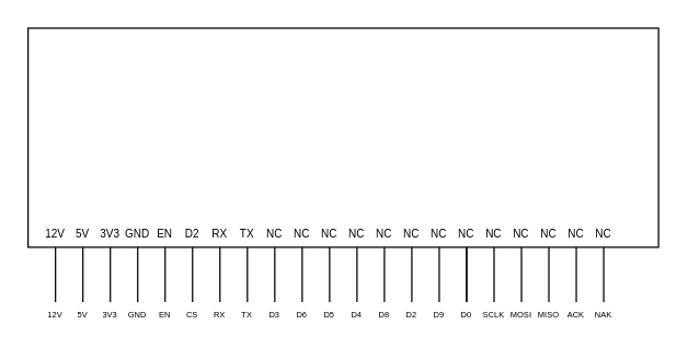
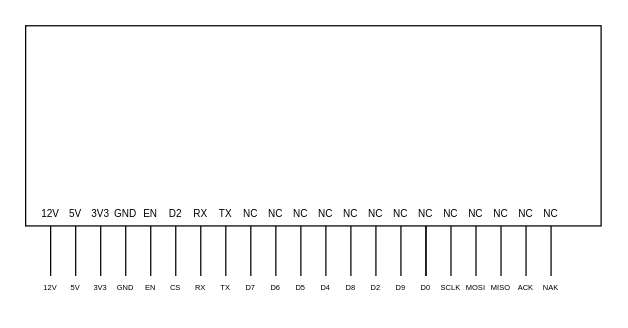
  <mxCell id="0" />
  <mxCell id="1" parent="0" />
  <mxCell id="2" value="" style="rounded=0;whiteSpace=wrap;html=1;" vertex="1" parent="1"><mxGeometry x="20" y="20" width="460" height="160" as="geometry" /></mxCell>
  <mxCell id="3" value="" style="endArrow=none;html=1;" edge="1" parent="1"><mxGeometry width="50" height="50" relative="1" as="geometry"><mxPoint x="40" y="220" as="sourcePoint" /><mxPoint x="40" y="180" as="targetPoint" /></mxGeometry></mxCell>
  <mxCell id="4" value="" style="endArrow=none;html=1;" edge="1" parent="1"><mxGeometry width="50" height="50" relative="1" as="geometry"><mxPoint x="60" y="220" as="sourcePoint" /><mxPoint x="60" y="180" as="targetPoint" /></mxGeometry></mxCell>
  <mxCell id="5" value="" style="endArrow=none;html=1;" edge="1" parent="1"><mxGeometry width="50" height="50" relative="1" as="geometry"><mxPoint x="80" y="220" as="sourcePoint" /><mxPoint x="80" y="180" as="targetPoint" /></mxGeometry></mxCell>
  <mxCell id="6" value="" style="endArrow=none;html=1;" edge="1" parent="1"><mxGeometry width="50" height="50" relative="1" as="geometry"><mxPoint x="100" y="220" as="sourcePoint" /><mxPoint x="100" y="180" as="targetPoint" /></mxGeometry></mxCell>
  <mxCell id="7" value="" style="endArrow=none;html=1;" edge="1" parent="1"><mxGeometry width="50" height="50" relative="1" as="geometry"><mxPoint x="120" y="220" as="sourcePoint" /><mxPoint x="120" y="180" as="targetPoint" /></mxGeometry></mxCell>
  <mxCell id="8" value="" style="endArrow=none;html=1;" edge="1" parent="1"><mxGeometry width="50" height="50" relative="1" as="geometry"><mxPoint x="140" y="220" as="sourcePoint" /><mxPoint x="140" y="180" as="targetPoint" /></mxGeometry></mxCell>
  <mxCell id="9" value="" style="endArrow=none;html=1;" edge="1" parent="1"><mxGeometry width="50" height="50" relative="1" as="geometry"><mxPoint x="160" y="220" as="sourcePoint" /><mxPoint x="160" y="180" as="targetPoint" /></mxGeometry></mxCell>
  <mxCell id="10" value="" style="endArrow=none;html=1;" edge="1" parent="1"><mxGeometry width="50" height="50" relative="1" as="geometry"><mxPoint x="180" y="220" as="sourcePoint" /><mxPoint x="180" y="180" as="targetPoint" /></mxGeometry></mxCell>
  <mxCell id="11" value="" style="endArrow=none;html=1;" edge="1" parent="1"><mxGeometry width="50" height="50" relative="1" as="geometry"><mxPoint x="200" y="220" as="sourcePoint" /><mxPoint x="200" y="180" as="targetPoint" /></mxGeometry></mxCell>
  <mxCell id="12" value="" style="endArrow=none;html=1;" edge="1" parent="1"><mxGeometry width="50" height="50" relative="1" as="geometry"><mxPoint x="220" y="220" as="sourcePoint" /><mxPoint x="220" y="180" as="targetPoint" /></mxGeometry></mxCell>
  <mxCell id="13" value="" style="endArrow=none;html=1;" edge="1" parent="1"><mxGeometry width="50" height="50" relative="1" as="geometry"><mxPoint x="240" y="220" as="sourcePoint" /><mxPoint x="240" y="180" as="targetPoint" /></mxGeometry></mxCell>
  <mxCell id="14" value="" style="endArrow=none;html=1;" edge="1" parent="1"><mxGeometry width="50" height="50" relative="1" as="geometry"><mxPoint x="260" y="220" as="sourcePoint" /><mxPoint x="260" y="180" as="targetPoint" /></mxGeometry></mxCell>
  <mxCell id="15" value="12V" style="text;html=1;strokeColor=none;fillColor=none;align=center;verticalAlign=middle;whiteSpace=wrap;rounded=0;fontSize=8;" vertex="1" parent="1"><mxGeometry x="30" y="160" width="20" height="20" as="geometry" /></mxCell>
  <mxCell id="16" value="5V" style="text;html=1;strokeColor=none;fillColor=none;align=center;verticalAlign=middle;whiteSpace=wrap;rounded=0;fontSize=8;" vertex="1" parent="1"><mxGeometry x="50" y="160" width="20" height="20" as="geometry" /></mxCell>
  <mxCell id="17" value="3V3" style="text;html=1;strokeColor=none;fillColor=none;align=center;verticalAlign=middle;whiteSpace=wrap;rounded=0;fontSize=8;" vertex="1" parent="1"><mxGeometry x="70" y="160" width="20" height="20" as="geometry" /></mxCell>
  <mxCell id="18" value="GND" style="text;html=1;strokeColor=none;fillColor=none;align=center;verticalAlign=middle;whiteSpace=wrap;rounded=0;fontSize=8;" vertex="1" parent="1"><mxGeometry x="90" y="160" width="20" height="20" as="geometry" /></mxCell>
  <mxCell id="19" value="EN" style="text;html=1;strokeColor=none;fillColor=none;align=center;verticalAlign=middle;whiteSpace=wrap;rounded=0;fontSize=8;" vertex="1" parent="1"><mxGeometry x="110" y="160" width="20" height="20" as="geometry" /></mxCell>
  <mxCell id="20" value="D2" style="text;html=1;strokeColor=none;fillColor=none;align=center;verticalAlign=middle;whiteSpace=wrap;rounded=0;fontSize=8;" vertex="1" parent="1"><mxGeometry x="130" y="160" width="20" height="20" as="geometry" /></mxCell>
  <mxCell id="21" value="RX" style="text;html=1;strokeColor=none;fillColor=none;align=center;verticalAlign=middle;whiteSpace=wrap;rounded=0;fontSize=8;" vertex="1" parent="1"><mxGeometry x="150" y="160" width="20" height="20" as="geometry" /></mxCell>
  <mxCell id="22" value="TX" style="text;html=1;strokeColor=none;fillColor=none;align=center;verticalAlign=middle;whiteSpace=wrap;rounded=0;fontSize=8;" vertex="1" parent="1"><mxGeometry x="170" y="160" width="20" height="20" as="geometry" /></mxCell>
  <mxCell id="23" value="" style="endArrow=none;html=1;" edge="1" parent="1"><mxGeometry width="50" height="50" relative="1" as="geometry"><mxPoint x="280" y="220" as="sourcePoint" /><mxPoint x="280" y="180" as="targetPoint" /></mxGeometry></mxCell>
  <mxCell id="24" value="" style="endArrow=none;html=1;" edge="1" parent="1"><mxGeometry width="50" height="50" relative="1" as="geometry"><mxPoint x="300" y="220" as="sourcePoint" /><mxPoint x="300" y="180" as="targetPoint" /></mxGeometry></mxCell>
  <mxCell id="25" value="" style="endArrow=none;html=1;" edge="1" parent="1"><mxGeometry width="50" height="50" relative="1" as="geometry"><mxPoint x="320" y="220" as="sourcePoint" /><mxPoint x="320" y="180" as="targetPoint" /></mxGeometry></mxCell>
  <mxCell id="26" value="" style="endArrow=none;html=1;" edge="1" parent="1"><mxGeometry width="50" height="50" relative="1" as="geometry"><mxPoint x="340" y="220" as="sourcePoint" /><mxPoint x="340" y="180" as="targetPoint" /></mxGeometry></mxCell>
  <mxCell id="27" value="" style="endArrow=none;html=1;" edge="1" parent="1"><mxGeometry width="50" height="50" relative="1" as="geometry"><mxPoint x="340" y="220" as="sourcePoint" /><mxPoint x="340" y="180" as="targetPoint" /></mxGeometry></mxCell>
  <mxCell id="28" value="" style="endArrow=none;html=1;" edge="1" parent="1"><mxGeometry width="50" height="50" relative="1" as="geometry"><mxPoint x="360" y="220" as="sourcePoint" /><mxPoint x="360" y="180" as="targetPoint" /></mxGeometry></mxCell>
  <mxCell id="29" value="" style="endArrow=none;html=1;" edge="1" parent="1"><mxGeometry width="50" height="50" relative="1" as="geometry"><mxPoint x="380" y="220" as="sourcePoint" /><mxPoint x="380" y="180" as="targetPoint" /></mxGeometry></mxCell>
  <mxCell id="30" value="" style="endArrow=none;html=1;" edge="1" parent="1"><mxGeometry width="50" height="50" relative="1" as="geometry"><mxPoint x="400" y="220" as="sourcePoint" /><mxPoint x="400" y="180" as="targetPoint" /></mxGeometry></mxCell>
  <mxCell id="31" value="" style="endArrow=none;html=1;" edge="1" parent="1"><mxGeometry width="50" height="50" relative="1" as="geometry"><mxPoint x="420" y="220" as="sourcePoint" /><mxPoint x="420" y="180" as="targetPoint" /></mxGeometry></mxCell>
  <mxCell id="32" value="" style="endArrow=none;html=1;" edge="1" parent="1"><mxGeometry width="50" height="50" relative="1" as="geometry"><mxPoint x="440" y="220" as="sourcePoint" /><mxPoint x="440" y="180" as="targetPoint" /></mxGeometry></mxCell>
  <mxCell id="33" value="12V" style="text;html=1;strokeColor=none;fillColor=none;align=center;verticalAlign=middle;whiteSpace=wrap;rounded=0;fontSize=6;" vertex="1" parent="1"><mxGeometry x="30" y="220" width="20" height="20" as="geometry" /></mxCell>
  <mxCell id="34" value="5V" style="text;html=1;strokeColor=none;fillColor=none;align=center;verticalAlign=middle;whiteSpace=wrap;rounded=0;fontSize=6;" vertex="1" parent="1"><mxGeometry x="50" y="220" width="20" height="20" as="geometry" /></mxCell>
  <mxCell id="35" value="3V3" style="text;html=1;strokeColor=none;fillColor=none;align=center;verticalAlign=middle;whiteSpace=wrap;rounded=0;fontSize=6;" vertex="1" parent="1"><mxGeometry x="70" y="220" width="20" height="20" as="geometry" /></mxCell>
  <mxCell id="36" value="GND" style="text;html=1;strokeColor=none;fillColor=none;align=center;verticalAlign=middle;whiteSpace=wrap;rounded=0;fontSize=6;" vertex="1" parent="1"><mxGeometry x="90" y="220" width="20" height="20" as="geometry" /></mxCell>
  <mxCell id="37" value="EN" style="text;html=1;strokeColor=none;fillColor=none;align=center;verticalAlign=middle;whiteSpace=wrap;rounded=0;fontSize=6;" vertex="1" parent="1"><mxGeometry x="110" y="220" width="20" height="20" as="geometry" /></mxCell>
  <mxCell id="38" value="CS" style="text;html=1;strokeColor=none;fillColor=none;align=center;verticalAlign=middle;whiteSpace=wrap;rounded=0;fontSize=6;" vertex="1" parent="1"><mxGeometry x="130" y="220" width="20" height="20" as="geometry" /></mxCell>
  <mxCell id="39" value="RX" style="text;html=1;strokeColor=none;fillColor=none;align=center;verticalAlign=middle;whiteSpace=wrap;rounded=0;fontSize=6;" vertex="1" parent="1"><mxGeometry x="150" y="220" width="20" height="20" as="geometry" /></mxCell>
  <mxCell id="40" value="TX" style="text;html=1;strokeColor=none;fillColor=none;align=center;verticalAlign=middle;whiteSpace=wrap;rounded=0;fontSize=6;" vertex="1" parent="1"><mxGeometry x="170" y="220" width="20" height="20" as="geometry" /></mxCell>
- <mxCell id="41" value="D3" style="text;html=1;strokeColor=none;fillColor=none;align=center;verticalAlign=middle;whiteSpace=wrap;rounded=0;fontSize=6;" vertex="1" parent="1"><mxGeometry x="190" y="220" width="20" height="20" as="geometry" /></mxCell>
+ <mxCell id="41" value="D7" style="text;html=1;strokeColor=none;fillColor=none;align=center;verticalAlign=middle;whiteSpace=wrap;rounded=0;fontSize=6;" vertex="1" parent="1"><mxGeometry x="190" y="220" width="20" height="20" as="geometry" /></mxCell>
  <mxCell id="42" value="D6" style="text;html=1;strokeColor=none;fillColor=none;align=center;verticalAlign=middle;whiteSpace=wrap;rounded=0;fontSize=6;" vertex="1" parent="1"><mxGeometry x="210" y="220" width="20" height="20" as="geometry" /></mxCell>
  <mxCell id="43" value="D5" style="text;html=1;strokeColor=none;fillColor=none;align=center;verticalAlign=middle;whiteSpace=wrap;rounded=0;fontSize=6;" vertex="1" parent="1"><mxGeometry x="230" y="220" width="20" height="20" as="geometry" /></mxCell>
  <mxCell id="44" value="D4" style="text;html=1;strokeColor=none;fillColor=none;align=center;verticalAlign=middle;whiteSpace=wrap;rounded=0;fontSize=6;" vertex="1" parent="1"><mxGeometry x="250" y="220" width="20" height="20" as="geometry" /></mxCell>
  <mxCell id="45" value="D8" style="text;html=1;strokeColor=none;fillColor=none;align=center;verticalAlign=middle;whiteSpace=wrap;rounded=0;fontSize=6;" vertex="1" parent="1"><mxGeometry x="270" y="220" width="20" height="20" as="geometry" /></mxCell>
  <mxCell id="46" value="D2" style="text;html=1;strokeColor=none;fillColor=none;align=center;verticalAlign=middle;whiteSpace=wrap;rounded=0;fontSize=6;" vertex="1" parent="1"><mxGeometry x="290" y="220" width="20" height="20" as="geometry" /></mxCell>
  <mxCell id="47" value="D9" style="text;html=1;strokeColor=none;fillColor=none;align=center;verticalAlign=middle;whiteSpace=wrap;rounded=0;fontSize=6;" vertex="1" parent="1"><mxGeometry x="310" y="220" width="20" height="20" as="geometry" /></mxCell>
  <mxCell id="48" value="D0" style="text;html=1;strokeColor=none;fillColor=none;align=center;verticalAlign=middle;whiteSpace=wrap;rounded=0;fontSize=6;" vertex="1" parent="1"><mxGeometry x="330" y="220" width="20" height="20" as="geometry" /></mxCell>
  <mxCell id="49" value="SCLK" style="text;html=1;strokeColor=none;fillColor=none;align=center;verticalAlign=middle;whiteSpace=wrap;rounded=0;fontSize=6;" vertex="1" parent="1"><mxGeometry x="350" y="220" width="20" height="20" as="geometry" /></mxCell>
  <mxCell id="50" value="MOSI" style="text;html=1;strokeColor=none;fillColor=none;align=center;verticalAlign=middle;whiteSpace=wrap;rounded=0;fontSize=6;" vertex="1" parent="1"><mxGeometry x="370" y="220" width="20" height="20" as="geometry" /></mxCell>
  <mxCell id="51" value="MISO" style="text;html=1;strokeColor=none;fillColor=none;align=center;verticalAlign=middle;whiteSpace=wrap;rounded=0;fontSize=6;" vertex="1" parent="1"><mxGeometry x="390" y="220" width="20" height="20" as="geometry" /></mxCell>
  <mxCell id="52" value="NC" style="text;html=1;strokeColor=none;fillColor=none;align=center;verticalAlign=middle;whiteSpace=wrap;rounded=0;fontSize=8;" vertex="1" parent="1"><mxGeometry x="190" y="160" width="20" height="20" as="geometry" /></mxCell>
  <mxCell id="53" value="NC" style="text;html=1;strokeColor=none;fillColor=none;align=center;verticalAlign=middle;whiteSpace=wrap;rounded=0;fontSize=8;" vertex="1" parent="1"><mxGeometry x="210" y="160" width="20" height="20" as="geometry" /></mxCell>
  <mxCell id="54" value="NC" style="text;html=1;strokeColor=none;fillColor=none;align=center;verticalAlign=middle;whiteSpace=wrap;rounded=0;fontSize=8;" vertex="1" parent="1"><mxGeometry x="230" y="160" width="20" height="20" as="geometry" /></mxCell>
  <mxCell id="55" value="NC" style="text;html=1;strokeColor=none;fillColor=none;align=center;verticalAlign=middle;whiteSpace=wrap;rounded=0;fontSize=8;" vertex="1" parent="1"><mxGeometry x="250" y="160" width="20" height="20" as="geometry" /></mxCell>
  <mxCell id="56" value="NC" style="text;html=1;strokeColor=none;fillColor=none;align=center;verticalAlign=middle;whiteSpace=wrap;rounded=0;fontSize=8;" vertex="1" parent="1"><mxGeometry x="270" y="160" width="20" height="20" as="geometry" /></mxCell>
  <mxCell id="57" value="NC" style="text;html=1;strokeColor=none;fillColor=none;align=center;verticalAlign=middle;whiteSpace=wrap;rounded=0;fontSize=8;" vertex="1" parent="1"><mxGeometry x="290" y="160" width="20" height="20" as="geometry" /></mxCell>
  <mxCell id="58" value="NC" style="text;html=1;strokeColor=none;fillColor=none;align=center;verticalAlign=middle;whiteSpace=wrap;rounded=0;fontSize=8;" vertex="1" parent="1"><mxGeometry x="310" y="160" width="20" height="20" as="geometry" /></mxCell>
  <mxCell id="59" value="NC" style="text;html=1;strokeColor=none;fillColor=none;align=center;verticalAlign=middle;whiteSpace=wrap;rounded=0;fontSize=8;" vertex="1" parent="1"><mxGeometry x="330" y="160" width="20" height="20" as="geometry" /></mxCell>
  <mxCell id="60" value="NC" style="text;html=1;strokeColor=none;fillColor=none;align=center;verticalAlign=middle;whiteSpace=wrap;rounded=0;fontSize=8;" vertex="1" parent="1"><mxGeometry x="350" y="160" width="20" height="20" as="geometry" /></mxCell>
  <mxCell id="61" value="NC" style="text;html=1;strokeColor=none;fillColor=none;align=center;verticalAlign=middle;whiteSpace=wrap;rounded=0;fontSize=8;" vertex="1" parent="1"><mxGeometry x="370" y="160" width="20" height="20" as="geometry" /></mxCell>
  <mxCell id="62" value="NC" style="text;html=1;strokeColor=none;fillColor=none;align=center;verticalAlign=middle;whiteSpace=wrap;rounded=0;fontSize=8;" vertex="1" parent="1"><mxGeometry x="390" y="160" width="20" height="20" as="geometry" /></mxCell>
  <mxCell id="63" value="NC" style="text;html=1;strokeColor=none;fillColor=none;align=center;verticalAlign=middle;whiteSpace=wrap;rounded=0;fontSize=8;" vertex="1" parent="1"><mxGeometry x="410" y="160" width="20" height="20" as="geometry" /></mxCell>
  <mxCell id="64" value="NC" style="text;html=1;strokeColor=none;fillColor=none;align=center;verticalAlign=middle;whiteSpace=wrap;rounded=0;fontSize=8;" vertex="1" parent="1"><mxGeometry x="430" y="160" width="20" height="20" as="geometry" /></mxCell>
  <mxCell id="65" value="ACK" style="text;html=1;strokeColor=none;fillColor=none;align=center;verticalAlign=middle;whiteSpace=wrap;rounded=0;fontSize=6;" vertex="1" parent="1"><mxGeometry x="410" y="220" width="20" height="20" as="geometry" /></mxCell>
  <mxCell id="66" value="NAK" style="text;html=1;strokeColor=none;fillColor=none;align=center;verticalAlign=middle;whiteSpace=wrap;rounded=0;fontSize=6;" vertex="1" parent="1"><mxGeometry x="430" y="220" width="20" height="20" as="geometry" /></mxCell>
